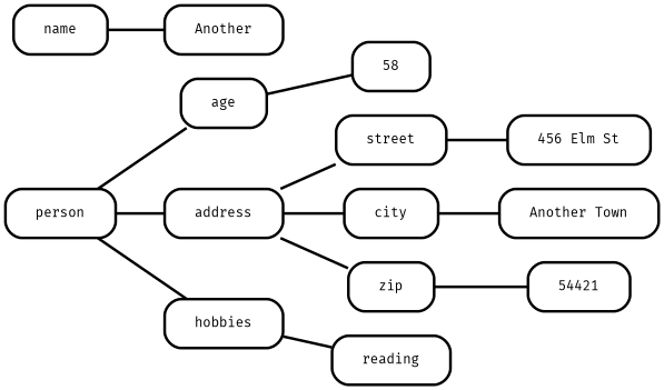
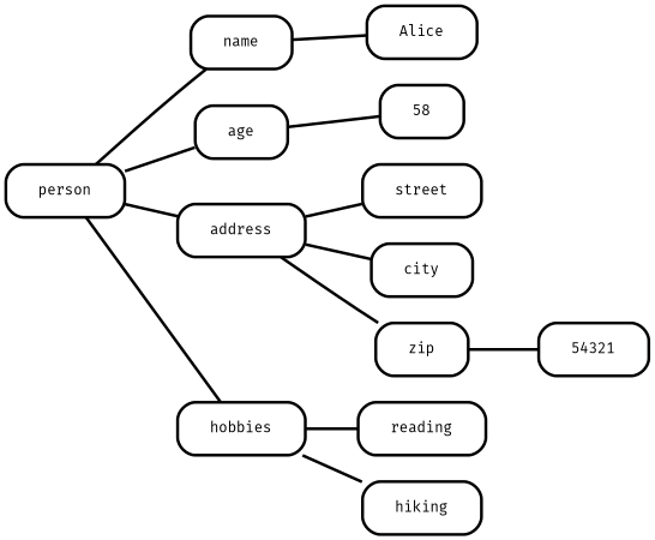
  digraph {
    rankdir=LR
    node [fillcolor="#fafafa" fontname="Fira Mono" fontsize=10 margin="0.3,0.1" penwidth=2.0 shape=box style=rounded]
    edge [arrowhead=none penwidth=2.0]
    n1 [label=person]
    n2 [label=name]
    n3 [label=age]
    n4 [label=address]
    n5 [label=hobbies]
-   n6 [label=Another]
+   n6 [label=Alice]
    n7 [label=58]
    n8 [label=street]
    n9 [label=city]
    n10 [label=zip]
    n11 [label=reading]
-   n13 [label="456 Elm St"]
-   n14 [label="Another Town"]
-   n15 [label=54421]
+   n12 [label=hiking]
+   n15 [label=54321]
+   n1 -> n2
    n1 -> n3
    n1 -> n4
    n1 -> n5
    n2 -> n6
    n3 -> n7
    n4 -> n8
    n4 -> n9
    n4 -> n10
    n5 -> n11
-   n8 -> n13
-   n9 -> n14
+   n5 -> n12
    n10 -> n15
  }
